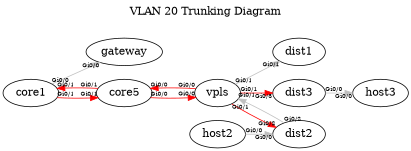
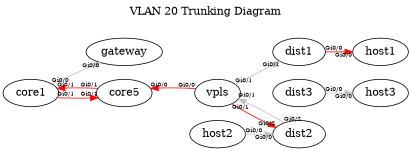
  digraph {
    label="VLAN 20 Trunking Diagram"
    labelloc=t
    rankdir=LR
    edge [color=red fontsize=8.0 headlabel="Gi0/0" taillabel="Gi0/0"]
    core1
    gateway
    n3 [label=core5]
    vpls
    dist1
    dist2
    dist3
+   host1
    host3
    host2
    core1 -> gateway [color=gray]
    core1 -> n3 [headlabel="Gi0/1" taillabel="Gi0/1"]
    n3 -> core1 [headlabel="Gi0/1" taillabel="Gi0/1"]
-   n3 -> vpls
    vpls -> n3
    vpls -> dist1 [color=gray headlabel="Gi0/1" taillabel="Gi0/1"]
    vpls -> dist2 [headlabel="Gi0/2" taillabel="Gi0/1"]
-   vpls -> dist3 [headlabel="Gi0/3" taillabel="Gi0/1"]
+   dist1 -> host1
    dist2 -> vpls [color=gray headlabel="Gi0/1" taillabel="Gi0/2"]
    dist3 -> host3 [color=gray]
    host2 -> dist2 [color=gray]
  }
